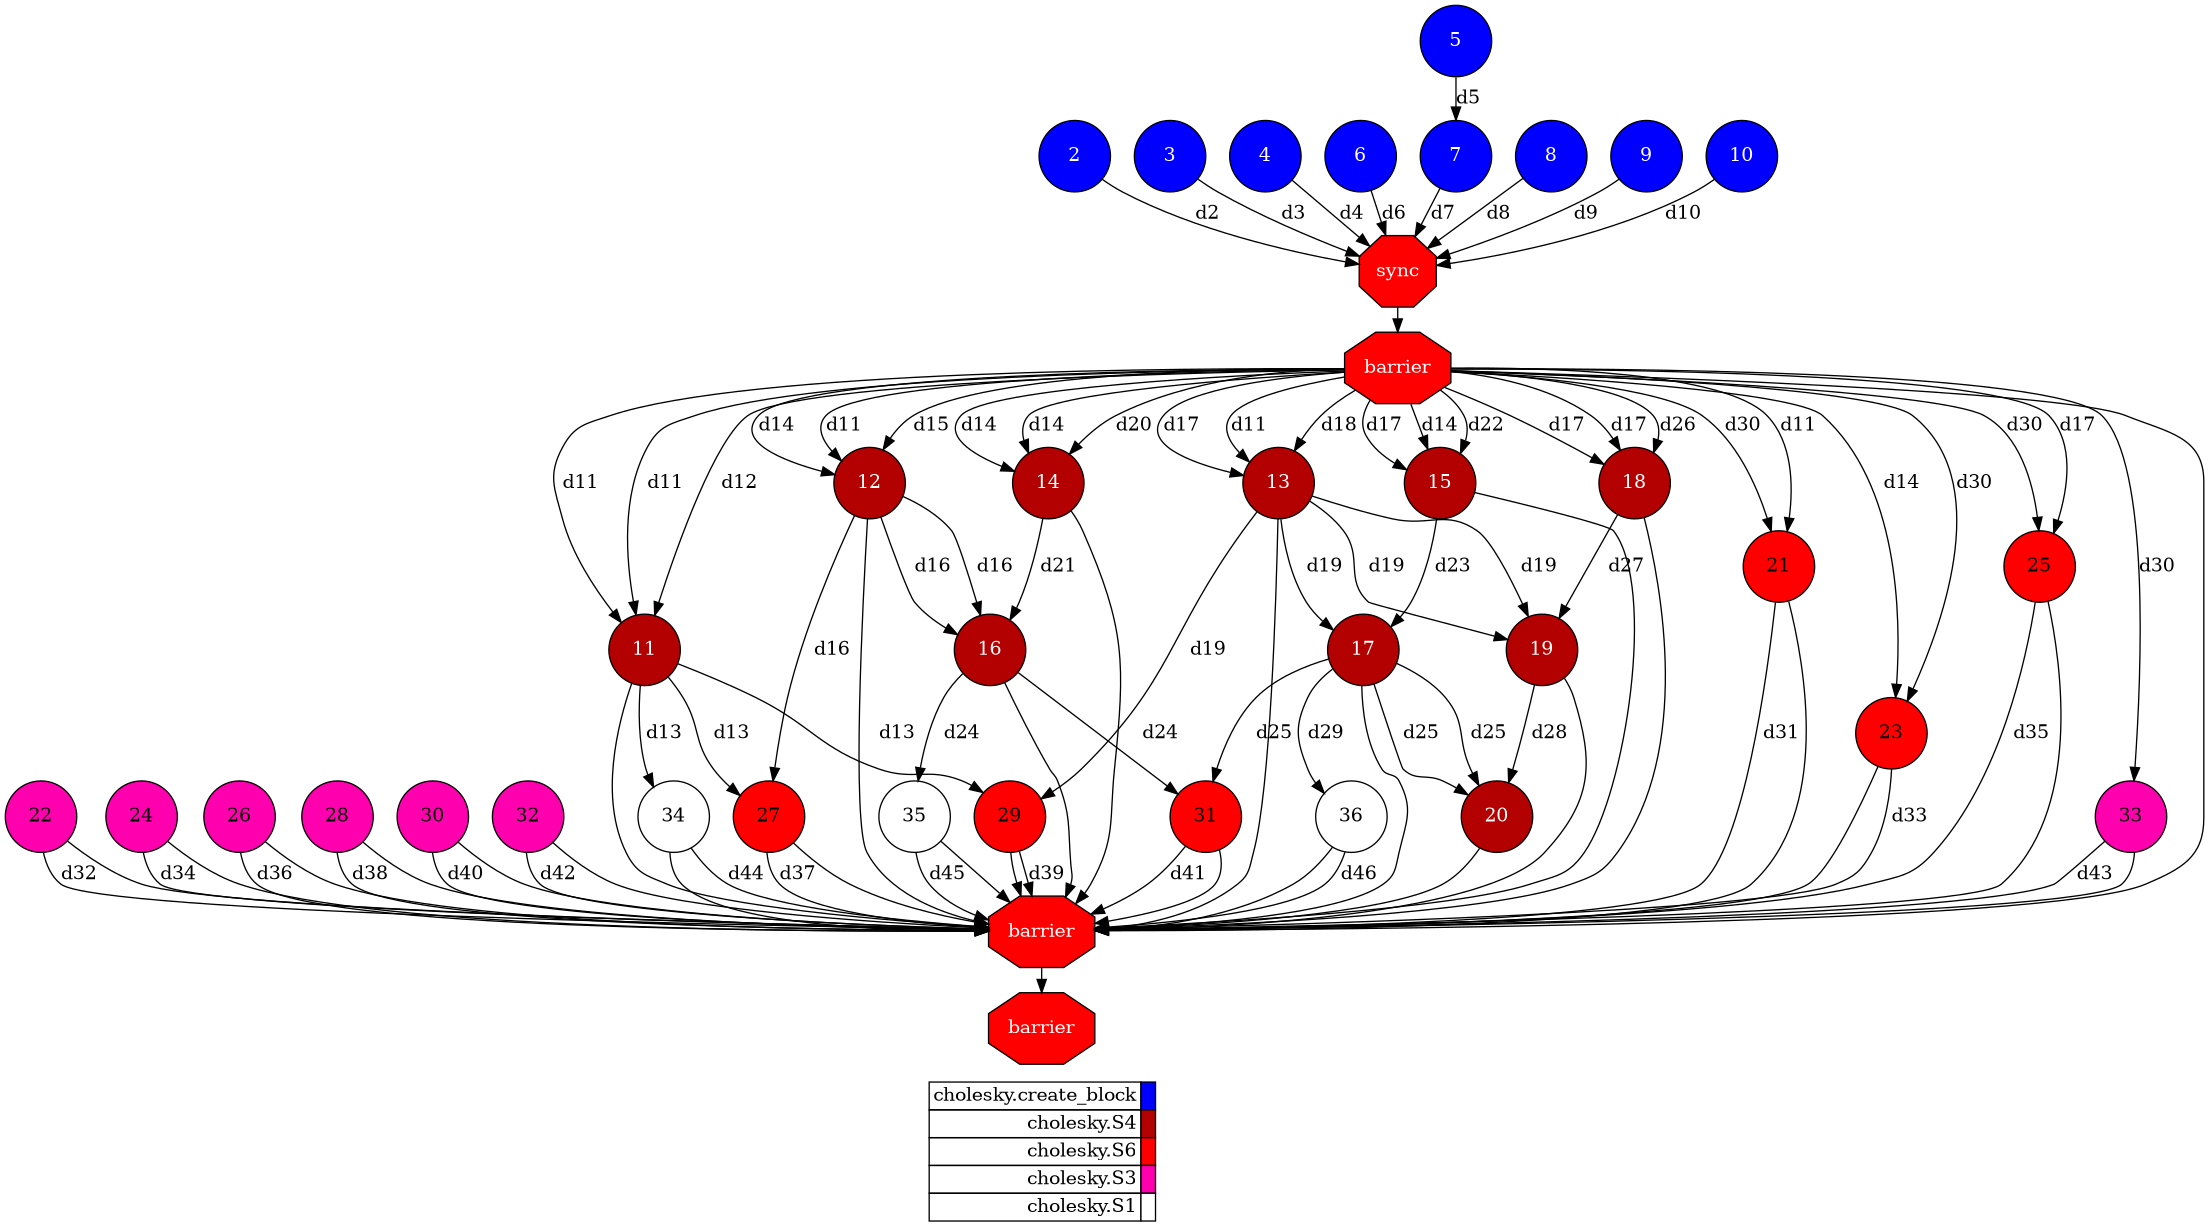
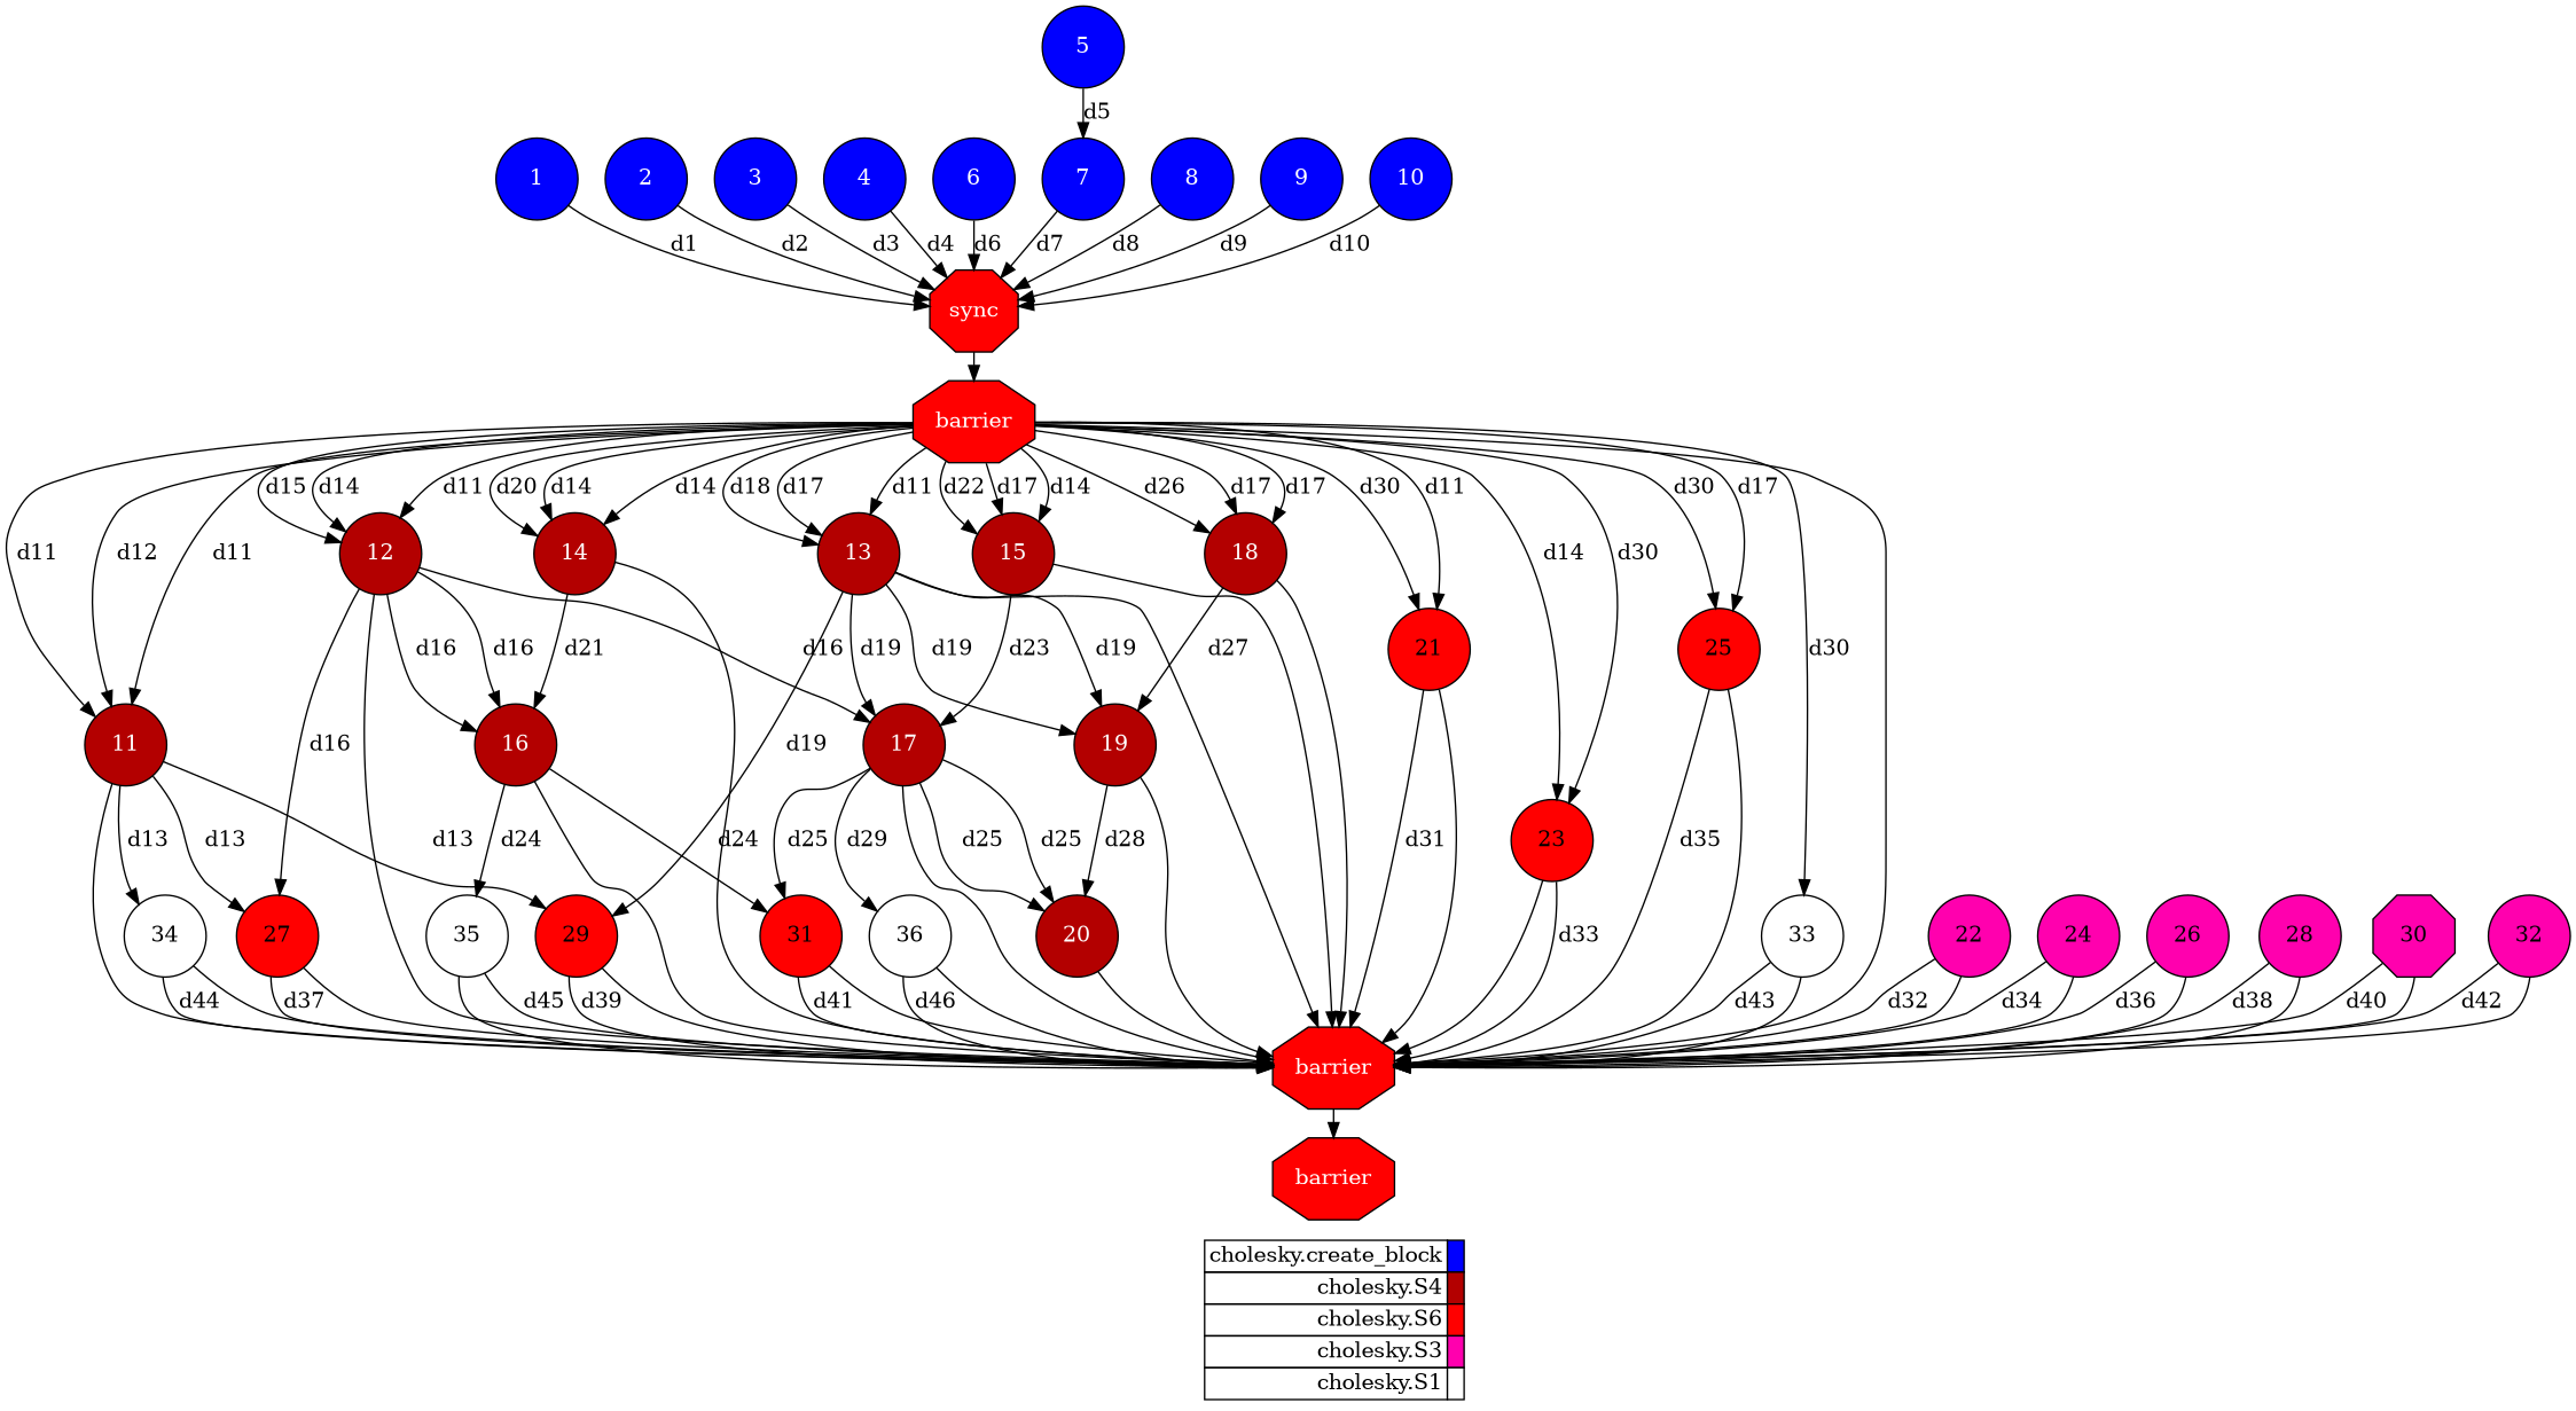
  digraph {
    labeljust=l
    rankdir=TB
    node [fillcolor="#0000ff" fontcolor="#ffffff" shape=circle style=filled]
+   1 [height=0.75]
    n2 [fillcolor="#ff0000" fontcolor="#FFFFFF" height=0.75 label=sync shape=octagon]
    2 [height=0.75]
    3 [height=0.75]
    4 [height=0.75]
    5 [height=0.75]
    6 [height=0.75]
    7 [height=0.75]
    8 [height=0.75]
    9 [height=0.75]
    10 [height=0.75]
    n12 [fillcolor="#ff0000" fontcolor="#FFFFFF" height=0.75 label=barrier shape=octagon]
    11 [fillcolor="#b30000" height=0.75]
    12 [fillcolor="#b30000" height=0.75]
    13 [fillcolor="#b30000" height=0.75]
    14 [fillcolor="#b30000" height=0.75]
    15 [fillcolor="#b30000" height=0.75]
    18 [fillcolor="#b30000" height=0.75]
    21 [fillcolor="#ff0000" fontcolor="#000000" height=0.75]
    23 [fillcolor="#ff0000" fontcolor="#000000" height=0.75]
    25 [fillcolor="#ff0000" fontcolor="#000000" height=0.75]
-   33 [fillcolor="#ff00ae" fontcolor="#000000" height=0.75]
+   33 [fillcolor="#ffffff" fontcolor="#000000" height=0.75]
    n23 [fillcolor="#ff0000" fontcolor="#FFFFFF" height=0.75 label=barrier shape=octagon]
    27 [fillcolor="#ff0000" fontcolor="#000000" height=0.75]
    29 [fillcolor="#ff0000" fontcolor="#000000" height=0.75]
    34 [fillcolor="#ffffff" fontcolor="#000000" height=0.75]
    16 [fillcolor="#b30000" height=0.75]
    17 [fillcolor="#b30000" height=0.75]
    19 [fillcolor="#b30000" height=0.75]
    31 [fillcolor="#ff0000" fontcolor="#000000" height=0.75]
    35 [fillcolor="#ffffff" fontcolor="#000000" height=0.75]
    20 [fillcolor="#b30000" height=0.75]
    36 [fillcolor="#ffffff" fontcolor="#000000" height=0.75]
    22 [fillcolor="#ff00ae" fontcolor="#000000" height=0.75]
    24 [fillcolor="#ff00ae" fontcolor="#000000" height=0.75]
    26 [fillcolor="#ff00ae" fontcolor="#000000" height=0.75]
    28 [fillcolor="#ff00ae" fontcolor="#000000" height=0.75]
-   30 [fillcolor="#ff00ae" fontcolor="#000000" height=0.75]
+   30 [fillcolor="#ff00ae" fontcolor="#000000" height=0.75 shape=octagon]
    32 [fillcolor="#ff00ae" fontcolor="#000000" height=0.75]
    n40 [fillcolor="#ff0000" fontcolor="#FFFFFF" height=0.75 label=barrier shape=octagon]
    n41 [height=0.75 label=<       <table border="0" cellpadding="2" cellspacing="0" cellborder="1"> <tr> <td align="right">cholesky.create_block</td> <td bgcolor="#0000ff">&nbsp;</td> </tr> <tr> <td align="right">cholesky.S4</td> <td bgcolor="#b30000">&nbsp;</td> </tr> <tr> <td align="right">cholesky.S6</td> <td bgcolor="#ff0000">&nbsp;</td> </tr> <tr> <td align="right">cholesky.S3</td> <td bgcolor="#ff00ae">&nbsp;</td> </tr> <tr> <td align="right">cholesky.S1</td> <td bgcolor="#ffffff">&nbsp;</td> </tr>       </table>     > shape=plaintext fillcolor="" fontcolor="" style=""]
    subgraph sub_1 {
      ranksep=0.20
+     1
      n2
      2
      3
      4
      5
      6
      7
      8
      9
      10
      n12
      11
      12
      13
      14
      15
      18
      21
      23
      25
      33
      n23
      27
      29
      34
      16
      17
      19
      31
      35
      20
      36
      22
      24
      26
      28
      30
      32
      n40
    }
    subgraph sub_2 {
      label=Legend
      rank=sink
      ranksep=0.20
      n41
    }
+   1 -> n2 [label=d1]
    n2 -> n12
    2 -> n2 [label=d2]
    3 -> n2 [label=d3]
    4 -> n2 [label=d4]
    5 -> 7 [label=d5]
    6 -> n2 [label=d6]
    7 -> n2 [label=d7]
    8 -> n2 [label=d8]
    9 -> n2 [label=d9]
    10 -> n2 [label=d10]
    n12 -> 11 [label=d11]
    n12 -> 11 [label=d11]
    n12 -> 11 [label=d12]
    n12 -> 12 [label=d14]
    n12 -> 12 [label=d11]
    n12 -> 12 [label=d15]
    n12 -> 13 [label=d17]
    n12 -> 13 [label=d11]
    n12 -> 13 [label=d18]
    n12 -> 14 [label=d14]
    n12 -> 14 [label=d14]
    n12 -> 14 [label=d20]
    n12 -> 15 [label=d17]
    n12 -> 15 [label=d14]
    n12 -> 15 [label=d22]
    n12 -> 18 [label=d17]
    n12 -> 18 [label=d17]
    n12 -> 18 [label=d26]
    n12 -> 21 [label=d30]
    n12 -> 21 [label=d11]
    n12 -> 23 [label=d30]
    n12 -> 23 [label=d14]
    n12 -> 25 [label=d30]
    n12 -> 25 [label=d17]
    n12 -> 33 [label=d30]
    n12 -> n23
    11 -> n23
    11 -> 27 [label=d13]
    11 -> 29 [label=d13]
    11 -> 34 [label=d13]
    12 -> n23
    12 -> 27 [label=d16]
    12 -> 16 [label=d16]
    12 -> 16 [label=d16]
+   12 -> 17 [label=d16]
    13 -> n23
    13 -> 29 [label=d19]
    13 -> 17 [label=d19]
    13 -> 19 [label=d19]
    13 -> 19 [label=d19]
    14 -> n23
    14 -> 16 [label=d21]
    15 -> n23
    15 -> 17 [label=d23]
    18 -> n23
    18 -> 19 [label=d27]
    21 -> n23
    21 -> n23 [label=d31]
    23 -> n23
    23 -> n23 [label=d33]
    25 -> n23
    25 -> n23 [label=d35]
    33 -> n23
    33 -> n23 [label=d43]
    n23 -> n40
    27 -> n23
    27 -> n23 [label=d37]
    29 -> n23
    29 -> n23 [label=d39]
    34 -> n23
    34 -> n23 [label=d44]
    16 -> n23
    16 -> 31 [label=d24]
    16 -> 35 [label=d24]
    17 -> n23
    17 -> 31 [label=d25]
    17 -> 20 [label=d25]
    17 -> 20 [label=d25]
    17 -> 36 [label=d29]
    19 -> n23
    19 -> 20 [label=d28]
    31 -> n23
    31 -> n23 [label=d41]
    35 -> n23
    35 -> n23 [label=d45]
    20 -> n23
    36 -> n23
    36 -> n23 [label=d46]
    22 -> n23
    22 -> n23 [label=d32]
    24 -> n23
    24 -> n23 [label=d34]
    26 -> n23
    26 -> n23 [label=d36]
    28 -> n23
    28 -> n23 [label=d38]
    30 -> n23
    30 -> n23 [label=d40]
    32 -> n23
    32 -> n23 [label=d42]
  }
